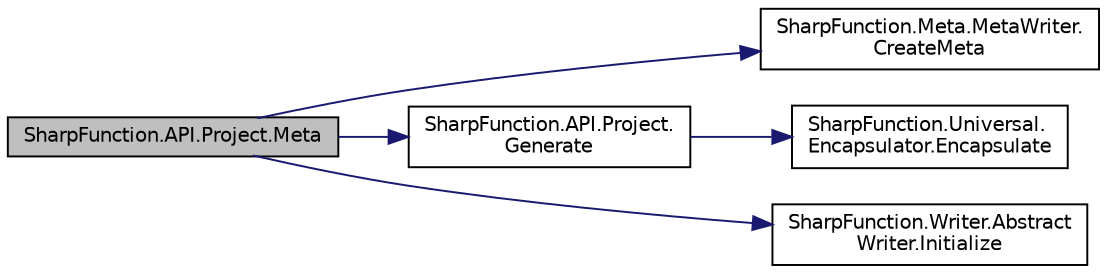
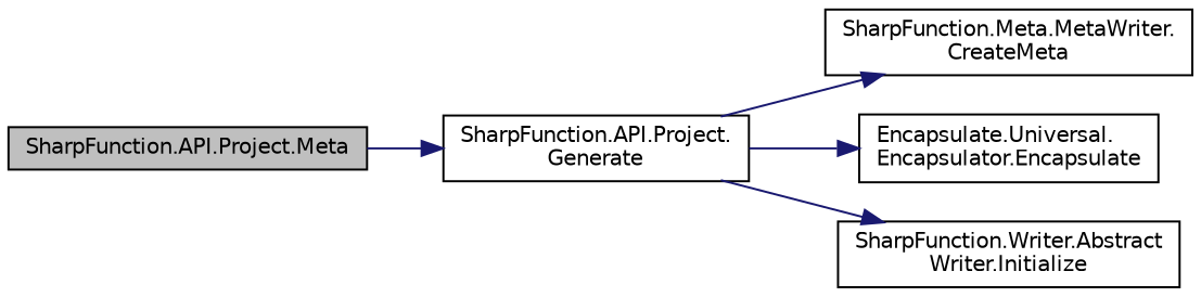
  digraph {
    rankdir=LR
    node [color=black fillcolor=white fontname=Helvetica fontsize=10 shape=record style=filled]
    edge [color=midnightblue fontname=Helvetica fontsize=10 labelfontname=Helvetica labelfontsize=10 style=solid]
    n1 [fillcolor=grey75 fontcolor=black height=0.2 label="SharpFunction.API.Project.Meta" width=0.4]
    n2 [height=0.2 label="SharpFunction.API.Project.\lGenerate" width=0.4]
    n3 [height=0.2 label="SharpFunction.Meta.MetaWriter.\lCreateMeta" width=0.4]
    n4 [height=0.2 label="SharpFunction.Writer.Abstract\lWriter.Initialize" width=0.4]
-   n5 [height=0.2 label="SharpFunction.Universal.\lEncapsulator.Encapsulate" width=0.4]
+   n5 [height=0.2 label="Encapsulate.Universal.\lEncapsulator.Encapsulate" width=0.4]
    n1 -> n2
-   n1 -> n3
-   n1 -> n4
+   n2 -> n3
+   n2 -> n4
    n2 -> n5
  }
